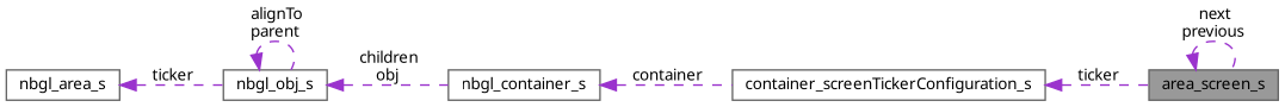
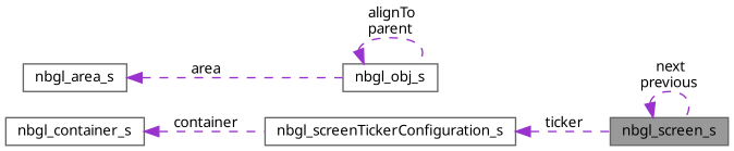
  digraph {
    fontname="Noto Sans"
    rankdir=LR
    node [color=gray40 fillcolor=white fontname="Noto Sans" fontsize=10 shape=box style=filled]
    edge [color=darkorchid3 dir=back fontname="Noto Sans" fontsize=10 labelfontname=Helvetica labelfontsize=10 style=dashed]
-   n1 [fillcolor=grey60 fontcolor=black height=0.2 label=area_screen_s width=0.4]
+   n1 [fillcolor=grey60 fontcolor=black height=0.2 label=nbgl_screen_s width=0.4]
    n2 [height=0.2 label=nbgl_container_s width=0.4]
-   n3 [height=0.2 label=container_screenTickerConfiguration_s width=0.4]
+   n3 [height=0.2 label=nbgl_screenTickerConfiguration_s width=0.4]
    n4 [height=0.2 label=nbgl_obj_s width=0.4]
    n5 [height=0.2 label=nbgl_area_s width=0.4]
    n1 -> n1 [label=" next\nprevious"]
    n2 -> n3 [label=" container"]
    n3 -> n1 [label=" ticker"]
-   n4 -> n2 [label=" children\nobj"]
    n4 -> n4 [label=" alignTo\nparent"]
-   n5 -> n4 [label=" ticker"]
+   n5 -> n4 [label=" area"]
  }
